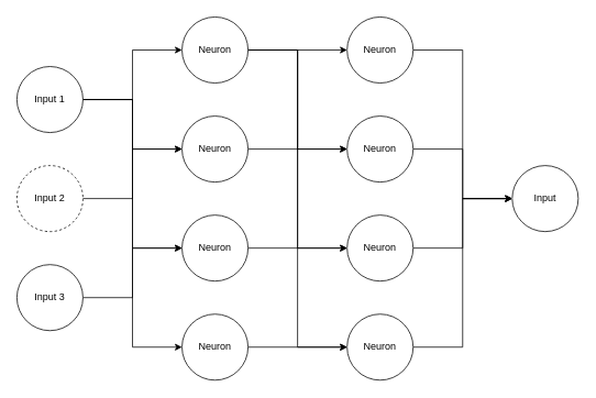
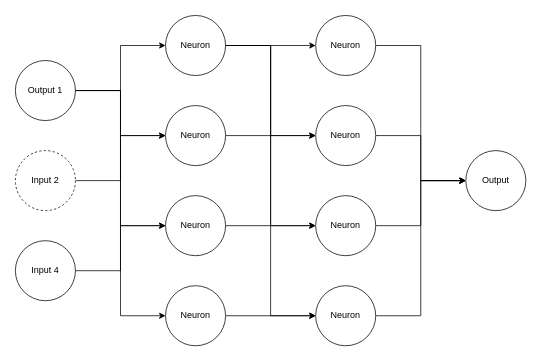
  <mxCell id="0" />
  <mxCell id="1" parent="0" />
  <mxCell id="2" style="edgeStyle=orthogonalEdgeStyle;rounded=0;orthogonalLoop=1;jettySize=auto;html=1;" edge="1" parent="1" source="6" target="15"><mxGeometry relative="1" as="geometry" /></mxCell>
  <mxCell id="3" style="edgeStyle=orthogonalEdgeStyle;rounded=0;orthogonalLoop=1;jettySize=auto;html=1;" edge="1" parent="1" source="6" target="17"><mxGeometry relative="1" as="geometry" /></mxCell>
  <mxCell id="4" style="edgeStyle=orthogonalEdgeStyle;rounded=0;orthogonalLoop=1;jettySize=auto;html=1;entryX=0;entryY=0.5;entryDx=0;entryDy=0;" edge="1" parent="1" source="6" target="19"><mxGeometry relative="1" as="geometry" /></mxCell>
  <mxCell id="5" style="edgeStyle=orthogonalEdgeStyle;rounded=0;orthogonalLoop=1;jettySize=auto;html=1;entryX=0;entryY=0.5;entryDx=0;entryDy=0;" edge="1" parent="1" source="6" target="21"><mxGeometry relative="1" as="geometry" /></mxCell>
- <mxCell id="6" value="Input 1" style="ellipse;whiteSpace=wrap;html=1;aspect=fixed;" vertex="1" parent="1"><mxGeometry x="20" y="80" width="80" height="80" as="geometry" /></mxCell>
+ <mxCell id="6" value="Output 1" style="ellipse;whiteSpace=wrap;html=1;aspect=fixed;" vertex="1" parent="1"><mxGeometry x="20" y="80" width="80" height="80" as="geometry" /></mxCell>
  <mxCell id="7" style="edgeStyle=orthogonalEdgeStyle;rounded=0;orthogonalLoop=1;jettySize=auto;html=1;entryX=0;entryY=0.5;entryDx=0;entryDy=0;" edge="1" parent="1" source="8" target="17"><mxGeometry relative="1" as="geometry" /></mxCell>
  <mxCell id="8" value="Input 2" style="ellipse;whiteSpace=wrap;html=1;aspect=fixed;dashed=1;" vertex="1" parent="1"><mxGeometry x="20" y="200" width="80" height="80" as="geometry" /></mxCell>
  <mxCell id="9" style="edgeStyle=orthogonalEdgeStyle;rounded=0;orthogonalLoop=1;jettySize=auto;html=1;entryX=0;entryY=0.5;entryDx=0;entryDy=0;" edge="1" parent="1" source="10" target="19"><mxGeometry relative="1" as="geometry" /></mxCell>
- <mxCell id="10" value="Input 3" style="ellipse;whiteSpace=wrap;html=1;aspect=fixed;" vertex="1" parent="1"><mxGeometry x="20" y="320" width="80" height="80" as="geometry" /></mxCell>
+ <mxCell id="10" value="Input 4" style="ellipse;whiteSpace=wrap;html=1;aspect=fixed;" vertex="1" parent="1"><mxGeometry x="20" y="320" width="80" height="80" as="geometry" /></mxCell>
  <mxCell id="11" style="edgeStyle=orthogonalEdgeStyle;rounded=0;orthogonalLoop=1;jettySize=auto;html=1;entryX=0;entryY=0.5;entryDx=0;entryDy=0;" edge="1" parent="1" source="15" target="23"><mxGeometry relative="1" as="geometry" /></mxCell>
  <mxCell id="12" style="edgeStyle=orthogonalEdgeStyle;rounded=0;orthogonalLoop=1;jettySize=auto;html=1;entryX=0;entryY=0.5;entryDx=0;entryDy=0;" edge="1" parent="1" source="15" target="25"><mxGeometry relative="1" as="geometry" /></mxCell>
  <mxCell id="13" style="edgeStyle=orthogonalEdgeStyle;rounded=0;orthogonalLoop=1;jettySize=auto;html=1;entryX=0;entryY=0.5;entryDx=0;entryDy=0;" edge="1" parent="1" source="15" target="27"><mxGeometry relative="1" as="geometry" /></mxCell>
  <mxCell id="14" style="edgeStyle=orthogonalEdgeStyle;rounded=0;orthogonalLoop=1;jettySize=auto;html=1;entryX=0;entryY=0.5;entryDx=0;entryDy=0;" edge="1" parent="1" source="15" target="29"><mxGeometry relative="1" as="geometry" /></mxCell>
  <mxCell id="15" value="Neuron" style="ellipse;whiteSpace=wrap;html=1;aspect=fixed;" vertex="1" parent="1"><mxGeometry x="220" y="20" width="80" height="80" as="geometry" /></mxCell>
  <mxCell id="16" style="edgeStyle=orthogonalEdgeStyle;rounded=0;orthogonalLoop=1;jettySize=auto;html=1;" edge="1" parent="1" source="17" target="25"><mxGeometry relative="1" as="geometry" /></mxCell>
  <mxCell id="17" value="Neuron" style="ellipse;whiteSpace=wrap;html=1;aspect=fixed;" vertex="1" parent="1"><mxGeometry x="220" y="140" width="80" height="80" as="geometry" /></mxCell>
  <mxCell id="18" style="edgeStyle=orthogonalEdgeStyle;rounded=0;orthogonalLoop=1;jettySize=auto;html=1;entryX=0;entryY=0.5;entryDx=0;entryDy=0;" edge="1" parent="1" source="19" target="27"><mxGeometry relative="1" as="geometry" /></mxCell>
  <mxCell id="19" value="Neuron" style="ellipse;whiteSpace=wrap;html=1;aspect=fixed;" vertex="1" parent="1"><mxGeometry x="220" y="260" width="80" height="80" as="geometry" /></mxCell>
  <mxCell id="20" style="edgeStyle=orthogonalEdgeStyle;rounded=0;orthogonalLoop=1;jettySize=auto;html=1;entryX=0;entryY=0.5;entryDx=0;entryDy=0;" edge="1" parent="1" source="21" target="29"><mxGeometry relative="1" as="geometry" /></mxCell>
  <mxCell id="21" value="Neuron" style="ellipse;whiteSpace=wrap;html=1;aspect=fixed;" vertex="1" parent="1"><mxGeometry x="220" y="380" width="80" height="80" as="geometry" /></mxCell>
  <mxCell id="22" style="edgeStyle=orthogonalEdgeStyle;rounded=0;orthogonalLoop=1;jettySize=auto;html=1;entryX=0;entryY=0.5;entryDx=0;entryDy=0;" edge="1" parent="1" source="23" target="30"><mxGeometry relative="1" as="geometry" /></mxCell>
  <mxCell id="23" value="Neuron" style="ellipse;whiteSpace=wrap;html=1;aspect=fixed;" vertex="1" parent="1"><mxGeometry x="420" y="20" width="80" height="80" as="geometry" /></mxCell>
  <mxCell id="24" style="edgeStyle=orthogonalEdgeStyle;rounded=0;orthogonalLoop=1;jettySize=auto;html=1;" edge="1" parent="1" source="25" target="30"><mxGeometry relative="1" as="geometry" /></mxCell>
  <mxCell id="25" value="Neuron" style="ellipse;whiteSpace=wrap;html=1;aspect=fixed;" vertex="1" parent="1"><mxGeometry x="420" y="140" width="80" height="80" as="geometry" /></mxCell>
  <mxCell id="26" style="edgeStyle=orthogonalEdgeStyle;rounded=0;orthogonalLoop=1;jettySize=auto;html=1;" edge="1" parent="1" source="27" target="30"><mxGeometry relative="1" as="geometry" /></mxCell>
  <mxCell id="27" value="Neuron" style="ellipse;whiteSpace=wrap;html=1;aspect=fixed;" vertex="1" parent="1"><mxGeometry x="420" y="260" width="80" height="80" as="geometry" /></mxCell>
  <mxCell id="28" style="edgeStyle=orthogonalEdgeStyle;rounded=0;orthogonalLoop=1;jettySize=auto;html=1;entryX=0;entryY=0.5;entryDx=0;entryDy=0;" edge="1" parent="1" source="29" target="30"><mxGeometry relative="1" as="geometry" /></mxCell>
  <mxCell id="29" value="Neuron" style="ellipse;whiteSpace=wrap;html=1;aspect=fixed;" vertex="1" parent="1"><mxGeometry x="420" y="380" width="80" height="80" as="geometry" /></mxCell>
- <mxCell id="30" value="Input" style="ellipse;whiteSpace=wrap;html=1;aspect=fixed;" vertex="1" parent="1"><mxGeometry x="620" y="200" width="80" height="80" as="geometry" /></mxCell>
+ <mxCell id="30" value="Output" style="ellipse;whiteSpace=wrap;html=1;aspect=fixed;" vertex="1" parent="1"><mxGeometry x="620" y="200" width="80" height="80" as="geometry" /></mxCell>
